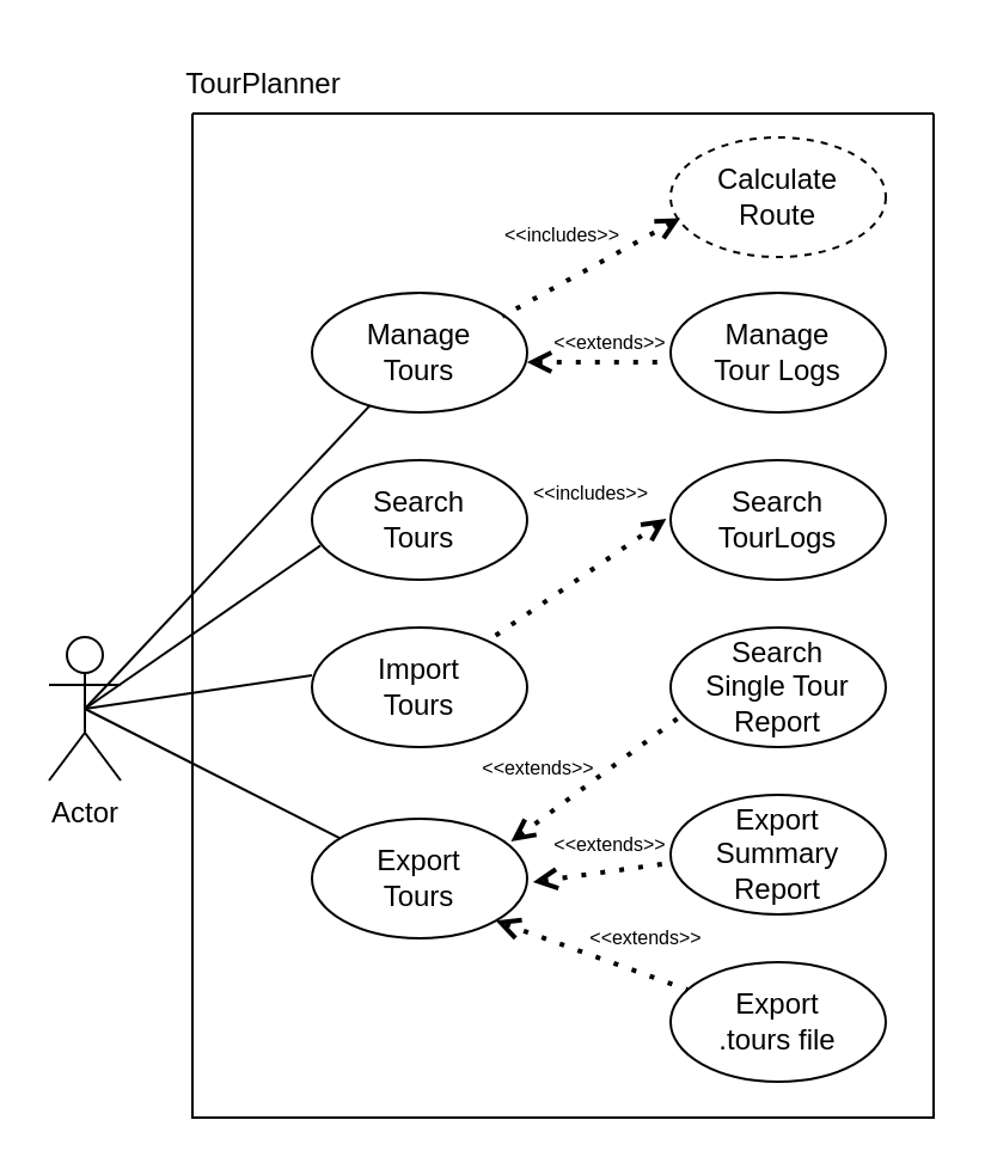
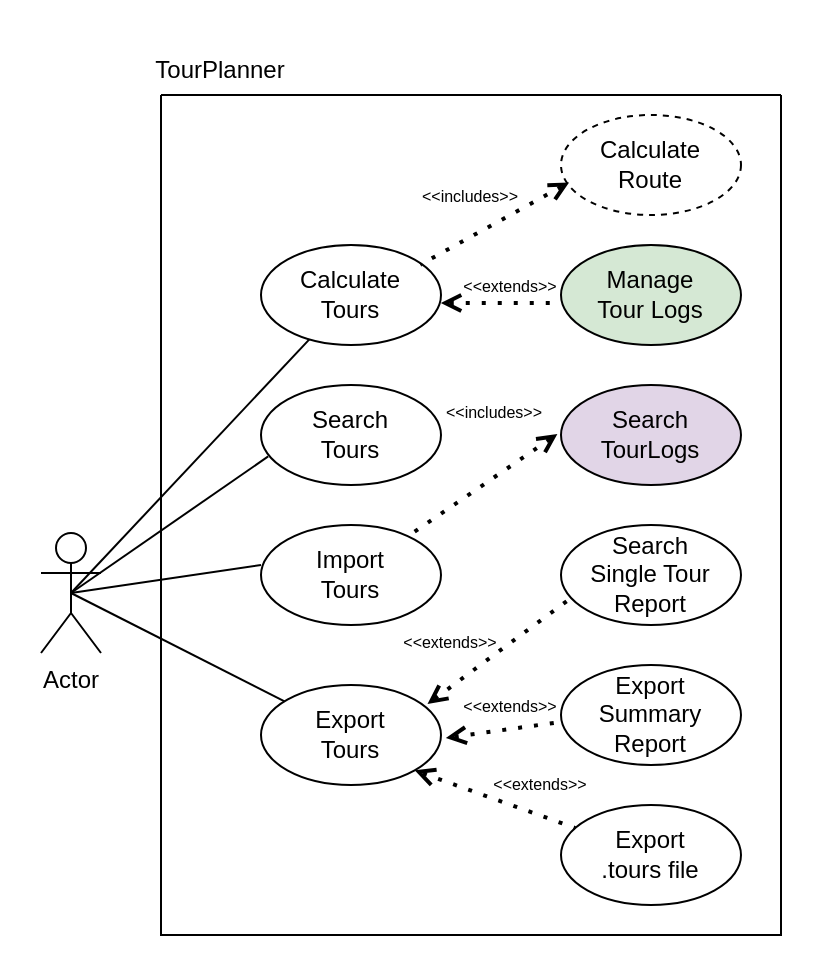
  <mxCell id="0" />
  <mxCell id="1" parent="0" />
  <mxCell id="2" value="" style="swimlane;startSize=0;" vertex="1" parent="1"><mxGeometry x="80" y="47" width="310" height="420" as="geometry"><mxRectangle x="250" y="60" width="50" height="40" as="alternateBounds" /></mxGeometry></mxCell>
- <mxCell id="3" value="&lt;div&gt;Manage&lt;/div&gt;&lt;div&gt;Tours&lt;/div&gt;" style="ellipse;whiteSpace=wrap;html=1;" vertex="1" parent="2"><mxGeometry x="50" y="75" width="90" height="50" as="geometry" /></mxCell>
- <mxCell id="4" value="&lt;div&gt;Manage&lt;/div&gt;&lt;div&gt;Tour Logs&lt;/div&gt;" style="ellipse;whiteSpace=wrap;html=1;" vertex="1" parent="2"><mxGeometry x="200" y="75" width="90" height="50" as="geometry" /></mxCell>
+ <mxCell id="3" value="&lt;div&gt;Calculate&lt;/div&gt;&lt;div&gt;Tours&lt;/div&gt;" style="ellipse;whiteSpace=wrap;html=1;" vertex="1" parent="2"><mxGeometry x="50" y="75" width="90" height="50" as="geometry" /></mxCell>
+ <mxCell id="4" value="&lt;div&gt;Manage&lt;/div&gt;&lt;div&gt;Tour Logs&lt;/div&gt;" style="ellipse;whiteSpace=wrap;html=1;fillColor=#d5e8d4;" vertex="1" parent="2"><mxGeometry x="200" y="75" width="90" height="50" as="geometry" /></mxCell>
  <mxCell id="5" value="&lt;div&gt;Search&lt;/div&gt;&lt;div&gt;Tours&lt;/div&gt;" style="ellipse;whiteSpace=wrap;html=1;" vertex="1" parent="2"><mxGeometry x="50" y="145" width="90" height="50" as="geometry" /></mxCell>
  <mxCell id="6" value="&lt;div&gt;Import&lt;/div&gt;&lt;div&gt;Tours&lt;/div&gt;" style="ellipse;whiteSpace=wrap;html=1;" vertex="1" parent="2"><mxGeometry x="50" y="215" width="90" height="50" as="geometry" /></mxCell>
  <mxCell id="7" value="&lt;div&gt;Export&lt;/div&gt;&lt;div&gt;Tours&lt;/div&gt;" style="ellipse;whiteSpace=wrap;html=1;" vertex="1" parent="2"><mxGeometry x="50" y="295" width="90" height="50" as="geometry" /></mxCell>
  <mxCell id="8" value="&lt;div&gt;Search&lt;/div&gt;&lt;div&gt;Single Tour&lt;/div&gt;&lt;div&gt;Report&lt;/div&gt;" style="ellipse;whiteSpace=wrap;html=1;" vertex="1" parent="2"><mxGeometry x="200" y="215" width="90" height="50" as="geometry" /></mxCell>
  <mxCell id="9" value="&lt;div&gt;Export&lt;/div&gt;&lt;div&gt;Summary Report&lt;/div&gt;" style="ellipse;whiteSpace=wrap;html=1;" vertex="1" parent="2"><mxGeometry x="200" y="285" width="90" height="50" as="geometry" /></mxCell>
  <mxCell id="10" value="&lt;div&gt;Export&lt;/div&gt;&lt;div&gt;.tours file&lt;/div&gt;" style="ellipse;whiteSpace=wrap;html=1;" vertex="1" parent="2"><mxGeometry x="200" y="355" width="90" height="50" as="geometry" /></mxCell>
- <mxCell id="11" value="&lt;div&gt;Search&lt;/div&gt;&lt;div&gt;TourLogs&lt;/div&gt;" style="ellipse;whiteSpace=wrap;html=1;" vertex="1" parent="2"><mxGeometry x="200" y="145" width="90" height="50" as="geometry" /></mxCell>
+ <mxCell id="11" value="&lt;div&gt;Search&lt;/div&gt;&lt;div&gt;TourLogs&lt;/div&gt;" style="ellipse;whiteSpace=wrap;html=1;fillColor=#e1d5e7;" vertex="1" parent="2"><mxGeometry x="200" y="145" width="90" height="50" as="geometry" /></mxCell>
  <mxCell id="12" value="&lt;div&gt;Calculate&lt;/div&gt;&lt;div&gt;Route&lt;/div&gt;" style="ellipse;whiteSpace=wrap;html=1;dashed=1;" vertex="1" parent="2"><mxGeometry x="200" y="10" width="90" height="50" as="geometry" /></mxCell>
  <mxCell id="13" value="" style="endArrow=none;dashed=1;html=1;dashPattern=1 3;strokeWidth=2;rounded=0;entryX=0.885;entryY=0.197;entryDx=0;entryDy=0;entryPerimeter=0;endFill=0;startFill=0;startArrow=open;exitX=0.045;exitY=0.674;exitDx=0;exitDy=0;exitPerimeter=0;" edge="1" parent="2" source="12" target="3"><mxGeometry width="50" height="50" relative="1" as="geometry"><mxPoint x="187.858" y="31.7" as="sourcePoint" /><mxPoint x="175" y="75.0" as="targetPoint" /></mxGeometry></mxCell>
  <mxCell id="14" value="" style="endArrow=none;dashed=1;html=1;dashPattern=1 3;strokeWidth=2;rounded=0;exitX=0.999;exitY=0.58;exitDx=0;exitDy=0;exitPerimeter=0;entryX=-0.014;entryY=0.58;entryDx=0;entryDy=0;entryPerimeter=0;endFill=0;startFill=0;startArrow=open;" edge="1" parent="2" source="3" target="4"><mxGeometry width="50" height="50" relative="1" as="geometry"><mxPoint x="140" y="118" as="sourcePoint" /><mxPoint x="213" y="75" as="targetPoint" /></mxGeometry></mxCell>
  <mxCell id="15" value="" style="endArrow=none;dashed=1;html=1;dashPattern=1 3;strokeWidth=2;rounded=0;exitX=-0.02;exitY=0.491;exitDx=0;exitDy=0;exitPerimeter=0;endFill=0;startFill=0;startArrow=open;" edge="1" parent="2" source="11" target="6"><mxGeometry width="50" height="50" relative="1" as="geometry"><mxPoint x="141" y="190" as="sourcePoint" /><mxPoint x="200" y="190" as="targetPoint" /></mxGeometry></mxCell>
  <mxCell id="16" value="" style="endArrow=none;dashed=1;html=1;dashPattern=1 3;strokeWidth=2;rounded=0;exitX=0.925;exitY=0.191;exitDx=0;exitDy=0;exitPerimeter=0;entryX=0.051;entryY=0.736;entryDx=0;entryDy=0;endFill=0;startFill=0;startArrow=open;entryPerimeter=0;" edge="1" parent="2" source="7" target="8"><mxGeometry width="50" height="50" relative="1" as="geometry"><mxPoint x="204" y="295" as="sourcePoint" /><mxPoint x="146" y="295" as="targetPoint" /></mxGeometry></mxCell>
  <mxCell id="17" value="" style="endArrow=none;dashed=1;html=1;dashPattern=1 3;strokeWidth=2;rounded=0;exitX=1.027;exitY=0.53;exitDx=0;exitDy=0;exitPerimeter=0;entryX=-0.02;entryY=0.574;entryDx=0;entryDy=0;endFill=0;startFill=0;startArrow=open;entryPerimeter=0;" edge="1" parent="2" source="7" target="9"><mxGeometry width="50" height="50" relative="1" as="geometry"><mxPoint x="170" y="333" as="sourcePoint" /><mxPoint x="242" y="280" as="targetPoint" /></mxGeometry></mxCell>
  <mxCell id="18" value="" style="endArrow=none;dashed=1;html=1;dashPattern=1 3;strokeWidth=2;rounded=0;exitX=1;exitY=1;exitDx=0;exitDy=0;endFill=0;startFill=0;startArrow=open;" edge="1" parent="2" source="7" target="10"><mxGeometry width="50" height="50" relative="1" as="geometry"><mxPoint x="144" y="353" as="sourcePoint" /><mxPoint x="200" y="345" as="targetPoint" /></mxGeometry></mxCell>
  <mxCell id="19" value="&lt;font style=&quot;font-size: 8px;&quot;&gt;&amp;lt;&amp;lt;includes&amp;gt;&amp;gt;&lt;/font&gt;" style="text;html=1;align=center;verticalAlign=middle;whiteSpace=wrap;rounded=0;" vertex="1" parent="2"><mxGeometry x="125" y="35" width="60" height="30" as="geometry" /></mxCell>
  <mxCell id="20" value="&lt;font style=&quot;font-size: 8px;&quot;&gt;&amp;lt;&amp;lt;includes&amp;gt;&amp;gt;&lt;/font&gt;" style="text;html=1;align=center;verticalAlign=middle;whiteSpace=wrap;rounded=0;" vertex="1" parent="2"><mxGeometry x="137" y="143" width="60" height="30" as="geometry" /></mxCell>
  <mxCell id="21" value="&lt;div&gt;&lt;font style=&quot;font-size: 8px;&quot;&gt;&amp;lt;&amp;lt;extends&amp;gt;&amp;gt;&lt;/font&gt;&lt;/div&gt;" style="text;html=1;align=center;verticalAlign=middle;whiteSpace=wrap;rounded=0;" vertex="1" parent="2"><mxGeometry x="145" y="80" width="60" height="30" as="geometry" /></mxCell>
  <mxCell id="22" value="&lt;div&gt;&lt;font style=&quot;font-size: 8px;&quot;&gt;&amp;lt;&amp;lt;extends&amp;gt;&amp;gt;&lt;/font&gt;&lt;/div&gt;" style="text;html=1;align=center;verticalAlign=middle;whiteSpace=wrap;rounded=0;" vertex="1" parent="2"><mxGeometry x="160" y="329" width="60" height="30" as="geometry" /></mxCell>
  <mxCell id="23" value="&lt;div&gt;&lt;font style=&quot;font-size: 8px;&quot;&gt;&amp;lt;&amp;lt;extends&amp;gt;&amp;gt;&lt;/font&gt;&lt;/div&gt;" style="text;html=1;align=center;verticalAlign=middle;whiteSpace=wrap;rounded=0;" vertex="1" parent="2"><mxGeometry x="145" y="290" width="60" height="30" as="geometry" /></mxCell>
  <mxCell id="24" value="&lt;div&gt;&lt;font style=&quot;font-size: 8px;&quot;&gt;&amp;lt;&amp;lt;extends&amp;gt;&amp;gt;&lt;/font&gt;&lt;/div&gt;" style="text;html=1;align=center;verticalAlign=middle;whiteSpace=wrap;rounded=0;" vertex="1" parent="2"><mxGeometry x="115" y="258" width="60" height="30" as="geometry" /></mxCell>
  <mxCell id="25" value="TourPlanner" style="text;html=1;align=center;verticalAlign=middle;whiteSpace=wrap;rounded=0;" vertex="1" parent="1"><mxGeometry x="80" y="20" width="60" height="30" as="geometry" /></mxCell>
  <mxCell id="26" value="Actor" style="shape=umlActor;verticalLabelPosition=bottom;verticalAlign=top;html=1;outlineConnect=0;" vertex="1" parent="1"><mxGeometry x="20" y="266" width="30" height="60" as="geometry" /></mxCell>
  <mxCell id="27" value="" style="endArrow=none;html=1;rounded=0;exitX=0.5;exitY=0.5;exitDx=0;exitDy=0;exitPerimeter=0;" edge="1" parent="1" source="26" target="3"><mxGeometry width="50" height="50" relative="1" as="geometry"><mxPoint x="50" y="207" as="sourcePoint" /><mxPoint x="100" y="157" as="targetPoint" /></mxGeometry></mxCell>
  <mxCell id="28" value="" style="endArrow=none;html=1;rounded=0;exitX=0.5;exitY=0.5;exitDx=0;exitDy=0;exitPerimeter=0;entryX=0.04;entryY=0.714;entryDx=0;entryDy=0;entryPerimeter=0;" edge="1" parent="1" source="26" target="5"><mxGeometry width="50" height="50" relative="1" as="geometry"><mxPoint x="50" y="371" as="sourcePoint" /><mxPoint x="143" y="268" as="targetPoint" /></mxGeometry></mxCell>
  <mxCell id="29" value="" style="endArrow=none;html=1;rounded=0;exitX=0.5;exitY=0.5;exitDx=0;exitDy=0;exitPerimeter=0;entryX=0;entryY=0.4;entryDx=0;entryDy=0;entryPerimeter=0;" edge="1" parent="1" source="26" target="6"><mxGeometry width="50" height="50" relative="1" as="geometry"><mxPoint x="50" y="330" as="sourcePoint" /><mxPoint x="158" y="302" as="targetPoint" /></mxGeometry></mxCell>
  <mxCell id="30" value="" style="endArrow=none;html=1;rounded=0;exitX=0.5;exitY=0.5;exitDx=0;exitDy=0;exitPerimeter=0;" edge="1" parent="1" source="26" target="7"><mxGeometry width="50" height="50" relative="1" as="geometry"><mxPoint x="60" y="302" as="sourcePoint" /><mxPoint x="171" y="320" as="targetPoint" /></mxGeometry></mxCell>
